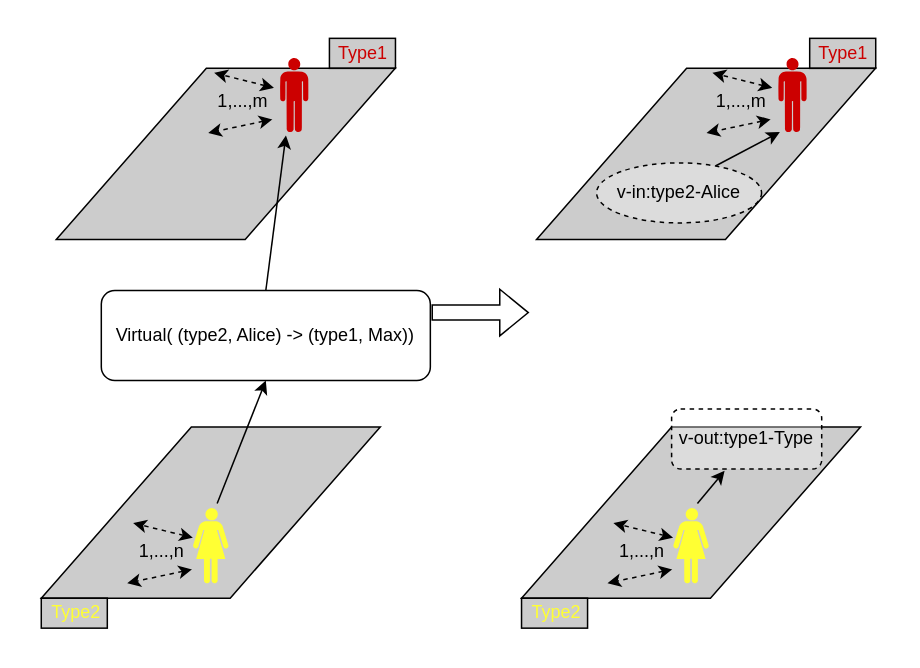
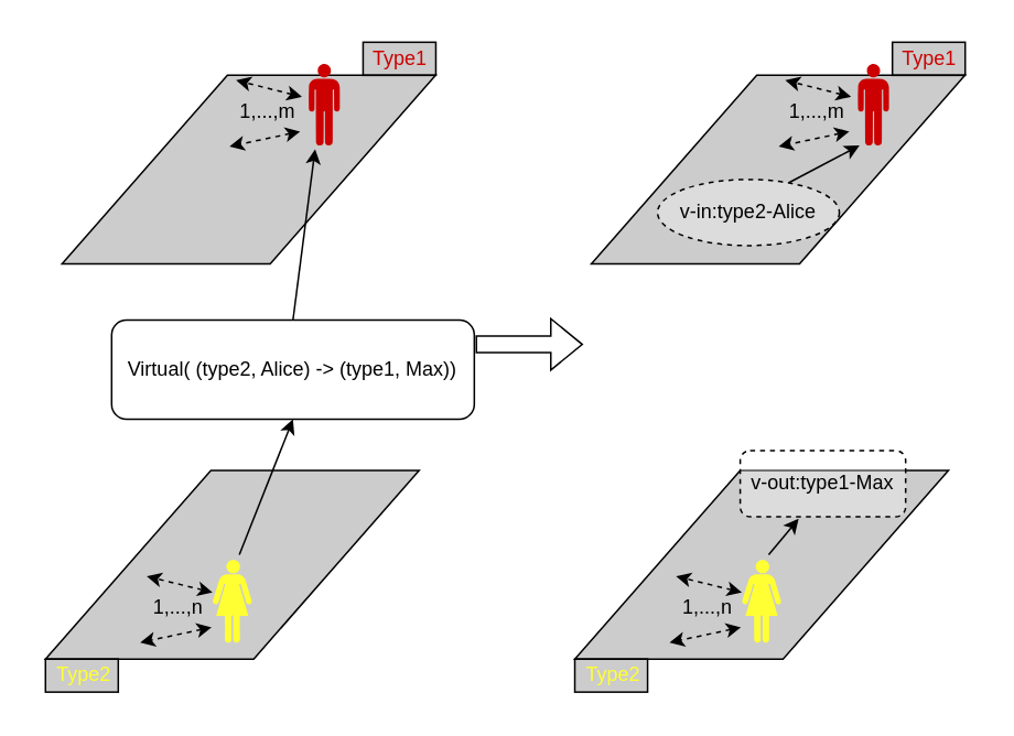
  <mxCell id="0" />
  <mxCell id="1" parent="0" />
  <mxCell id="2" value="" style="shape=parallelogram;perimeter=parallelogramPerimeter;whiteSpace=wrap;html=1;fixedSize=1;size=100;fillColor=#000000;fillOpacity=20;" parent="1" vertex="1"><mxGeometry x="37" y="45" width="225.87" height="114" as="geometry" /></mxCell>
  <mxCell id="3" value="" style="rounded=0;whiteSpace=wrap;html=1;fillColor=#000000;fillOpacity=20;" parent="1" vertex="1"><mxGeometry x="27" y="398" width="44" height="20" as="geometry" /></mxCell>
  <mxCell id="4" value="" style="rounded=0;whiteSpace=wrap;html=1;fillColor=#000000;fillOpacity=20;" parent="1" vertex="1"><mxGeometry x="219" y="25" width="44" height="20" as="geometry" /></mxCell>
  <mxCell id="5" value="" style="shape=parallelogram;perimeter=parallelogramPerimeter;whiteSpace=wrap;html=1;fixedSize=1;size=100;fillColor=#000000;fillOpacity=20;" parent="1" vertex="1"><mxGeometry x="27" y="284" width="225.87" height="114" as="geometry" /></mxCell>
  <mxCell id="6" value="" style="verticalLabelPosition=bottom;sketch=0;html=1;fillColor=#CC0000;verticalAlign=top;align=center;pointerEvents=1;shape=mxgraph.cisco_safe.design.actor_2;" parent="1" vertex="1"><mxGeometry x="186" y="38" width="19" height="50" as="geometry" /></mxCell>
  <mxCell id="7" value="" style="rounded=0;orthogonalLoop=1;jettySize=auto;html=1;startArrow=classic;startFill=1;exitX=-0.032;exitY=0.817;exitDx=0;exitDy=0;exitPerimeter=0;dashed=1;" parent="1" source="8" edge="1"><mxGeometry relative="1" as="geometry"><mxPoint x="126.997" y="377.45" as="sourcePoint" /><mxPoint x="84.28" y="388" as="targetPoint" /></mxGeometry></mxCell>
  <mxCell id="8" value="" style="verticalLabelPosition=bottom;sketch=0;html=1;fillColor=#FFFF33;verticalAlign=top;align=center;pointerEvents=1;shape=mxgraph.cisco_safe.design.actor_1;" parent="1" vertex="1"><mxGeometry x="128.19" y="338" width="23.5" height="50" as="geometry" /></mxCell>
  <mxCell id="9" value="&lt;font color=&quot;#cc0000&quot;&gt;Type1&lt;/font&gt;" style="text;html=1;align=center;verticalAlign=middle;resizable=0;points=[];autosize=1;strokeColor=none;fillColor=none;" parent="1" vertex="1"><mxGeometry x="211" y="20" width="60" height="30" as="geometry" /></mxCell>
  <mxCell id="10" value="&lt;font color=&quot;#ffff33&quot;&gt;Type2&lt;/font&gt;" style="text;html=1;align=center;verticalAlign=middle;resizable=0;points=[];autosize=1;strokeColor=none;fillColor=none;" parent="1" vertex="1"><mxGeometry x="20" y="393" width="60" height="30" as="geometry" /></mxCell>
  <mxCell id="11" value="Virtual( (type2, Alice) -&amp;gt; (type1, Max))" style="rounded=1;whiteSpace=wrap;html=1;" parent="1" vertex="1"><mxGeometry x="67" y="193" width="219.24" height="60" as="geometry" /></mxCell>
  <mxCell id="12" style="rounded=0;orthogonalLoop=1;jettySize=auto;html=1;exitX=0.5;exitY=0;exitDx=0;exitDy=0;entryX=0.211;entryY=1.034;entryDx=0;entryDy=0;entryPerimeter=0;" parent="1" source="11" target="6" edge="1"><mxGeometry relative="1" as="geometry" /></mxCell>
  <mxCell id="13" style="rounded=0;orthogonalLoop=1;jettySize=auto;html=1;exitX=0.681;exitY=-0.06;exitDx=0;exitDy=0;entryX=0.5;entryY=1;entryDx=0;entryDy=0;exitPerimeter=0;" parent="1" source="8" target="11" edge="1"><mxGeometry relative="1" as="geometry"><mxPoint x="202" y="188" as="sourcePoint" /><mxPoint x="175" y="14" as="targetPoint" /></mxGeometry></mxCell>
  <mxCell id="14" value="" style="rounded=0;orthogonalLoop=1;jettySize=auto;html=1;startArrow=classic;startFill=1;dashed=1;exitX=-0.008;exitY=0.394;exitDx=0;exitDy=0;exitPerimeter=0;" parent="1" source="8" edge="1"><mxGeometry relative="1" as="geometry"><mxPoint x="128.19" y="355.73" as="sourcePoint" /><mxPoint x="88.19" y="348" as="targetPoint" /></mxGeometry></mxCell>
  <mxCell id="15" value="1,...,n" style="text;html=1;align=center;verticalAlign=middle;resizable=0;points=[];autosize=1;strokeColor=none;fillColor=none;" parent="1" vertex="1"><mxGeometry x="82" y="352" width="50" height="30" as="geometry" /></mxCell>
  <mxCell id="16" value="" style="rounded=0;orthogonalLoop=1;jettySize=auto;html=1;startArrow=classic;startFill=1;exitX=-0.032;exitY=0.817;exitDx=0;exitDy=0;exitPerimeter=0;dashed=1;" parent="1" edge="1"><mxGeometry relative="1" as="geometry"><mxPoint x="181" y="79" as="sourcePoint" /><mxPoint x="138.28" y="88" as="targetPoint" /></mxGeometry></mxCell>
  <mxCell id="17" value="" style="rounded=0;orthogonalLoop=1;jettySize=auto;html=1;startArrow=classic;startFill=1;dashed=1;exitX=-0.008;exitY=0.394;exitDx=0;exitDy=0;exitPerimeter=0;" parent="1" edge="1"><mxGeometry relative="1" as="geometry"><mxPoint x="182" y="58" as="sourcePoint" /><mxPoint x="142.19" y="48" as="targetPoint" /></mxGeometry></mxCell>
  <mxCell id="18" value="1,...,m" style="text;html=1;align=center;verticalAlign=middle;resizable=0;points=[];autosize=1;strokeColor=none;fillColor=none;" parent="1" vertex="1"><mxGeometry x="131" y="52" width="60" height="30" as="geometry" /></mxCell>
  <mxCell id="19" value="" style="endArrow=classic;startArrow=none;html=1;rounded=0;startFill=0;shape=flexArrow;" parent="1" edge="1"><mxGeometry width="50" height="50" relative="1" as="geometry"><mxPoint x="287" y="207.71" as="sourcePoint" /><mxPoint x="352" y="207.71" as="targetPoint" /></mxGeometry></mxCell>
  <mxCell id="20" value="" style="shape=parallelogram;perimeter=parallelogramPerimeter;whiteSpace=wrap;html=1;fixedSize=1;size=100;fillColor=#000000;fillOpacity=20;" parent="1" vertex="1"><mxGeometry x="357" y="45" width="225.87" height="114" as="geometry" /></mxCell>
  <mxCell id="21" value="" style="rounded=0;whiteSpace=wrap;html=1;fillColor=#000000;fillOpacity=20;" parent="1" vertex="1"><mxGeometry x="347" y="398" width="44" height="20" as="geometry" /></mxCell>
  <mxCell id="22" value="" style="rounded=0;whiteSpace=wrap;html=1;fillColor=#000000;fillOpacity=20;" parent="1" vertex="1"><mxGeometry x="539" y="25" width="44" height="20" as="geometry" /></mxCell>
  <mxCell id="23" value="" style="shape=parallelogram;perimeter=parallelogramPerimeter;whiteSpace=wrap;html=1;fixedSize=1;size=100;fillColor=#000000;fillOpacity=20;" parent="1" vertex="1"><mxGeometry x="347" y="284" width="225.87" height="114" as="geometry" /></mxCell>
  <mxCell id="24" value="" style="verticalLabelPosition=bottom;sketch=0;html=1;fillColor=#CC0000;verticalAlign=top;align=center;pointerEvents=1;shape=mxgraph.cisco_safe.design.actor_2;" parent="1" vertex="1"><mxGeometry x="518" y="38" width="19" height="50" as="geometry" /></mxCell>
  <mxCell id="25" value="" style="rounded=0;orthogonalLoop=1;jettySize=auto;html=1;startArrow=classic;startFill=1;exitX=-0.032;exitY=0.817;exitDx=0;exitDy=0;exitPerimeter=0;dashed=1;" parent="1" source="26" edge="1"><mxGeometry relative="1" as="geometry"><mxPoint x="446.997" y="377.45" as="sourcePoint" /><mxPoint x="404.28" y="388" as="targetPoint" /></mxGeometry></mxCell>
  <mxCell id="26" value="" style="verticalLabelPosition=bottom;sketch=0;html=1;fillColor=#FFFF33;verticalAlign=top;align=center;pointerEvents=1;shape=mxgraph.cisco_safe.design.actor_1;" parent="1" vertex="1"><mxGeometry x="448.19" y="338" width="23.5" height="50" as="geometry" /></mxCell>
  <mxCell id="27" value="&lt;font color=&quot;#cc0000&quot;&gt;Type1&lt;/font&gt;" style="text;html=1;align=center;verticalAlign=middle;resizable=0;points=[];autosize=1;strokeColor=none;fillColor=none;" parent="1" vertex="1"><mxGeometry x="531" y="20" width="60" height="30" as="geometry" /></mxCell>
  <mxCell id="28" value="&lt;font color=&quot;#ffff33&quot;&gt;Type2&lt;/font&gt;" style="text;html=1;align=center;verticalAlign=middle;resizable=0;points=[];autosize=1;strokeColor=none;fillColor=none;" parent="1" vertex="1"><mxGeometry x="340" y="393" width="60" height="30" as="geometry" /></mxCell>
  <mxCell id="29" style="rounded=0;orthogonalLoop=1;jettySize=auto;html=1;entryX=0.06;entryY=0.989;entryDx=0;entryDy=0;entryPerimeter=0;exitX=0.75;exitY=0;exitDx=0;exitDy=0;" parent="1" source="37" target="24" edge="1"><mxGeometry relative="1" as="geometry"><mxPoint x="567" y="168" as="sourcePoint" /></mxGeometry></mxCell>
  <mxCell id="30" style="rounded=0;orthogonalLoop=1;jettySize=auto;html=1;exitX=0.681;exitY=-0.06;exitDx=0;exitDy=0;entryX=0.353;entryY=1.029;entryDx=0;entryDy=0;exitPerimeter=0;entryPerimeter=0;" parent="1" source="26" target="36" edge="1"><mxGeometry relative="1" as="geometry"><mxPoint x="522" y="188" as="sourcePoint" /><mxPoint x="511.62" y="238" as="targetPoint" /></mxGeometry></mxCell>
  <mxCell id="31" value="" style="rounded=0;orthogonalLoop=1;jettySize=auto;html=1;startArrow=classic;startFill=1;dashed=1;exitX=-0.008;exitY=0.394;exitDx=0;exitDy=0;exitPerimeter=0;" parent="1" source="26" edge="1"><mxGeometry relative="1" as="geometry"><mxPoint x="448.19" y="355.73" as="sourcePoint" /><mxPoint x="408.19" y="348" as="targetPoint" /></mxGeometry></mxCell>
  <mxCell id="32" value="1,...,n" style="text;html=1;align=center;verticalAlign=middle;resizable=0;points=[];autosize=1;strokeColor=none;fillColor=none;" parent="1" vertex="1"><mxGeometry x="402" y="352" width="50" height="30" as="geometry" /></mxCell>
  <mxCell id="33" value="" style="rounded=0;orthogonalLoop=1;jettySize=auto;html=1;startArrow=classic;startFill=1;exitX=-0.032;exitY=0.817;exitDx=0;exitDy=0;exitPerimeter=0;dashed=1;" parent="1" edge="1"><mxGeometry relative="1" as="geometry"><mxPoint x="513" y="79" as="sourcePoint" /><mxPoint x="470.28" y="88" as="targetPoint" /></mxGeometry></mxCell>
  <mxCell id="34" value="" style="rounded=0;orthogonalLoop=1;jettySize=auto;html=1;startArrow=classic;startFill=1;dashed=1;exitX=-0.008;exitY=0.394;exitDx=0;exitDy=0;exitPerimeter=0;" parent="1" edge="1"><mxGeometry relative="1" as="geometry"><mxPoint x="514" y="58" as="sourcePoint" /><mxPoint x="474.19" y="48" as="targetPoint" /></mxGeometry></mxCell>
  <mxCell id="35" value="1,...,m" style="text;html=1;align=center;verticalAlign=middle;resizable=0;points=[];autosize=1;strokeColor=none;fillColor=none;" parent="1" vertex="1"><mxGeometry x="463" y="52" width="60" height="30" as="geometry" /></mxCell>
- <mxCell id="36" value="v-out:type1-Type" style="rounded=1;whiteSpace=wrap;html=1;dashed=1;fillOpacity=30;" parent="1" vertex="1"><mxGeometry x="447" y="272" width="100" height="40" as="geometry" /></mxCell>
+ <mxCell id="36" value="v-out:type1-Max" style="rounded=1;whiteSpace=wrap;html=1;dashed=1;fillOpacity=30;" parent="1" vertex="1"><mxGeometry x="447" y="272" width="100" height="40" as="geometry" /></mxCell>
  <mxCell id="37" value="v-in:type2-Alice" style="ellipse;whiteSpace=wrap;html=1;dashed=1;fillOpacity=30;" parent="1" vertex="1"><mxGeometry x="397" y="108" width="109.94" height="40" as="geometry" /></mxCell>
